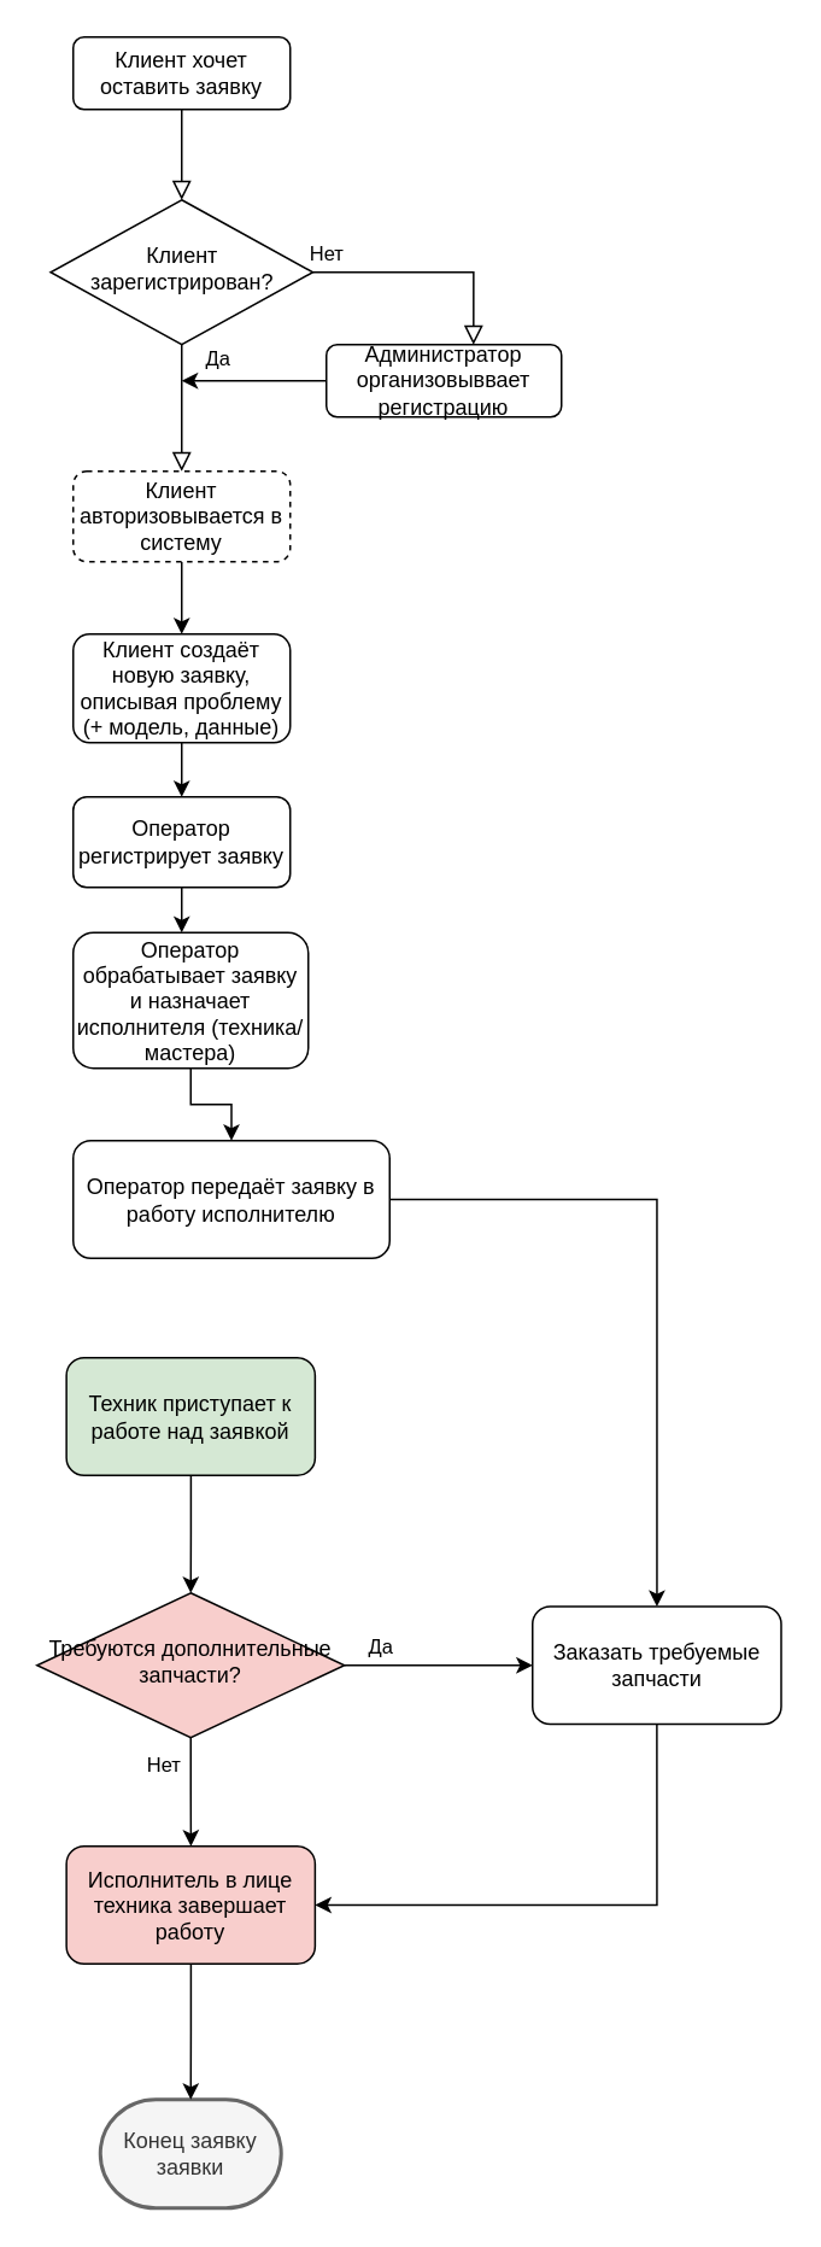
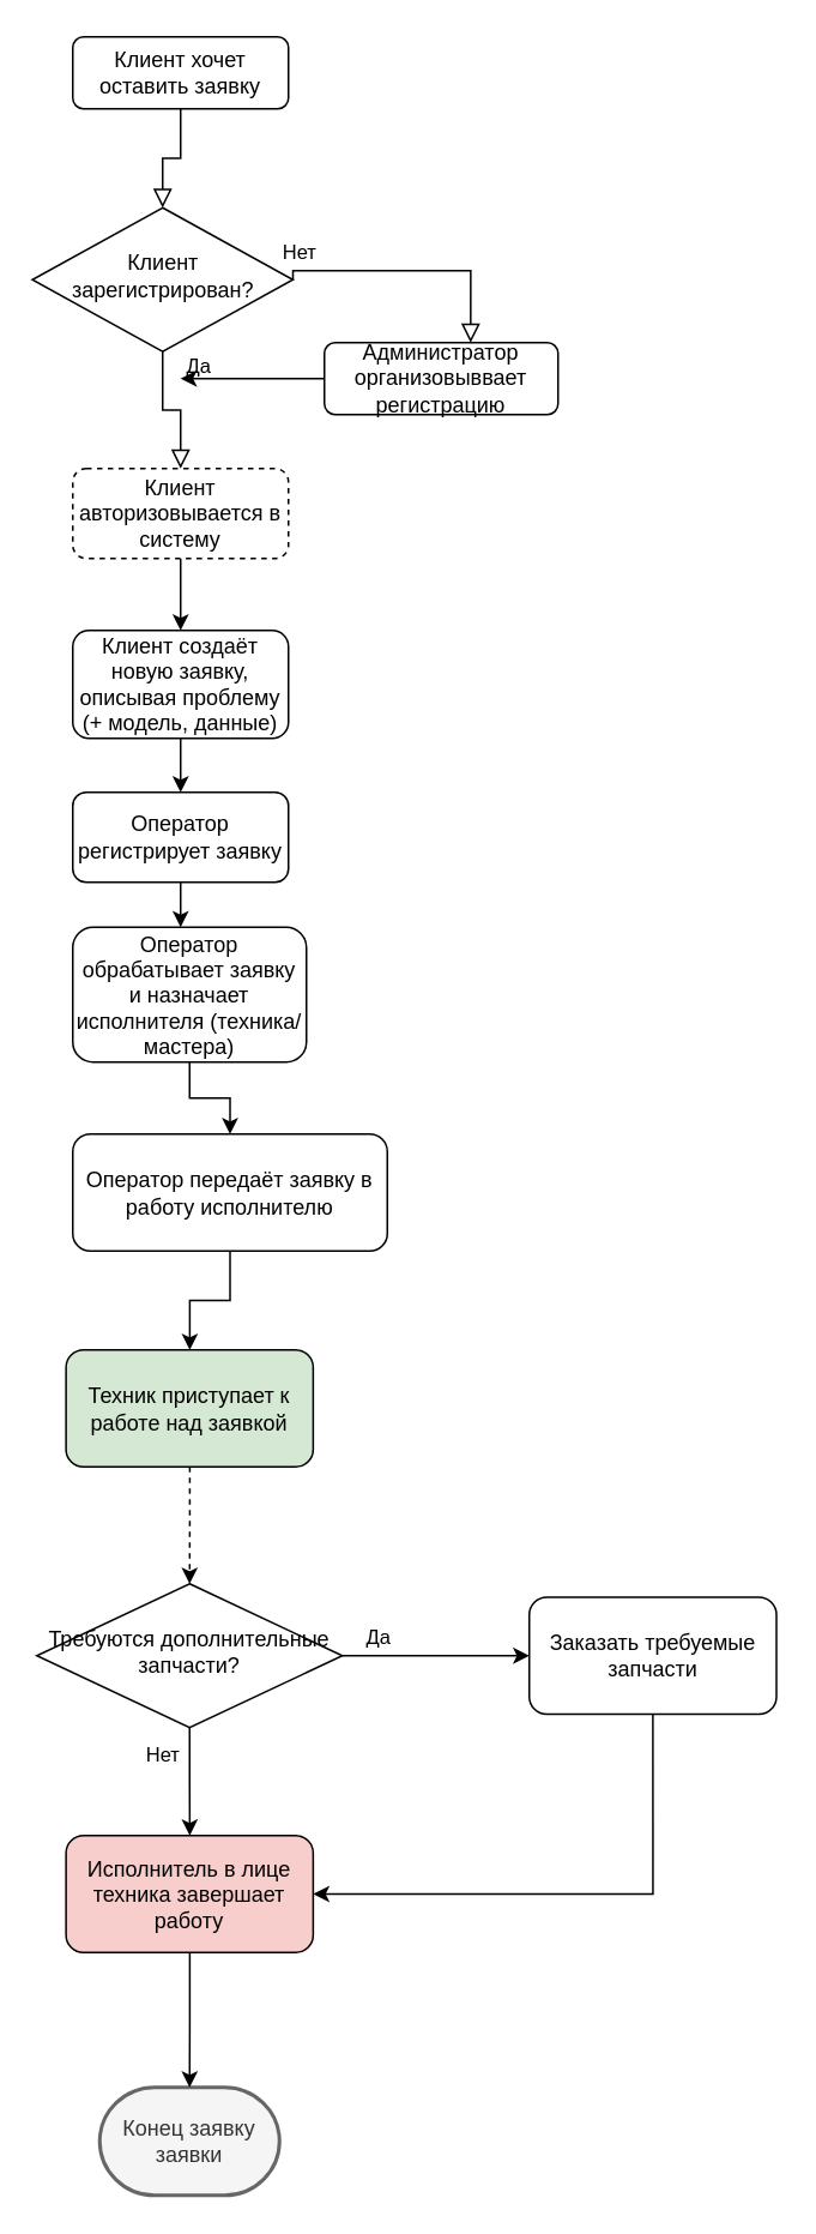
  <mxCell id="0" />
  <mxCell id="1" parent="0" />
  <mxCell id="2" value="" style="rounded=0;html=1;jettySize=auto;orthogonalLoop=1;fontSize=11;endArrow=block;endFill=0;endSize=8;strokeWidth=1;shadow=0;labelBackgroundColor=none;edgeStyle=orthogonalEdgeStyle;" parent="1" source="3" target="6" edge="1"><mxGeometry relative="1" as="geometry"><mxPoint x="100" y="110" as="targetPoint" /></mxGeometry></mxCell>
  <mxCell id="3" value="Клиент хочет оставить заявку" style="rounded=1;whiteSpace=wrap;html=1;fontSize=12;glass=0;strokeWidth=1;shadow=0;" parent="1" vertex="1"><mxGeometry x="40" y="20" width="120" height="40" as="geometry" /></mxCell>
  <mxCell id="4" value="Да" style="rounded=0;html=1;jettySize=auto;orthogonalLoop=1;fontSize=11;endArrow=block;endFill=0;endSize=8;strokeWidth=1;shadow=0;labelBackgroundColor=none;edgeStyle=orthogonalEdgeStyle;" parent="1" source="6" target="11" edge="1"><mxGeometry x="-0.778" y="20" relative="1" as="geometry"><mxPoint as="offset" /></mxGeometry></mxCell>
  <mxCell id="5" value="Нет" style="edgeStyle=orthogonalEdgeStyle;rounded=0;html=1;jettySize=auto;orthogonalLoop=1;fontSize=11;endArrow=block;endFill=0;endSize=8;strokeWidth=1;shadow=0;labelBackgroundColor=none;exitX=1;exitY=0.5;exitDx=0;exitDy=0;" parent="1" source="6" edge="1"><mxGeometry x="-0.891" y="10" relative="1" as="geometry"><mxPoint as="offset" /><Array as="points"><mxPoint x="261" y="150" /></Array><mxPoint x="190" y="160" as="sourcePoint" /><mxPoint x="261.373" y="190" as="targetPoint" /></mxGeometry></mxCell>
- <mxCell id="6" value="Клиент зарегистрирован?" style="rhombus;whiteSpace=wrap;html=1;shadow=0;fontFamily=Helvetica;fontSize=12;align=center;strokeWidth=1;spacing=6;spacingTop=-4;" parent="1" vertex="1"><mxGeometry x="27.5" y="110" width="145" height="80" as="geometry" /></mxCell>
+ <mxCell id="6" value="Клиент зарегистрирован?" style="rhombus;whiteSpace=wrap;html=1;shadow=0;fontFamily=Helvetica;fontSize=12;align=center;strokeWidth=1;spacing=6;spacingTop=-4;" parent="1" vertex="1"><mxGeometry x="17.5" y="115" width="145" height="80" as="geometry" /></mxCell>
  <mxCell id="7" style="edgeStyle=orthogonalEdgeStyle;rounded=0;orthogonalLoop=1;jettySize=auto;html=1;exitX=0;exitY=0.5;exitDx=0;exitDy=0;" parent="1" source="8" edge="1"><mxGeometry relative="1" as="geometry"><mxPoint x="100" y="210" as="targetPoint" /></mxGeometry></mxCell>
  <mxCell id="8" value="Администратор организовыввает регистрацию" style="rounded=1;whiteSpace=wrap;html=1;fontSize=12;glass=0;strokeWidth=1;shadow=0;" parent="1" vertex="1"><mxGeometry x="180" y="190" width="130" height="40" as="geometry" /></mxCell>
  <mxCell id="9" value="Конец заявку заявки" style="strokeWidth=2;html=1;shape=mxgraph.flowchart.terminator;whiteSpace=wrap;fillColor=#f5f5f5;fontColor=#333333;strokeColor=#666666;" parent="1" vertex="1"><mxGeometry x="55" y="1160" width="100" height="60" as="geometry" /></mxCell>
  <mxCell id="10" style="edgeStyle=orthogonalEdgeStyle;rounded=0;orthogonalLoop=1;jettySize=auto;html=1;exitX=0.5;exitY=1;exitDx=0;exitDy=0;" parent="1" source="11" target="13" edge="1"><mxGeometry relative="1" as="geometry" /></mxCell>
  <mxCell id="11" value="Клиент авторизовывается в систему" style="rounded=1;whiteSpace=wrap;html=1;fontSize=12;glass=0;strokeWidth=1;shadow=0;dashed=1;" parent="1" vertex="1"><mxGeometry x="40" y="260" width="120" height="50" as="geometry" /></mxCell>
  <mxCell id="12" style="edgeStyle=orthogonalEdgeStyle;rounded=0;orthogonalLoop=1;jettySize=auto;html=1;exitX=0.5;exitY=1;exitDx=0;exitDy=0;" parent="1" source="13" target="15" edge="1"><mxGeometry relative="1" as="geometry" /></mxCell>
  <mxCell id="13" value="Клиент создаёт новую заявку, описывая проблему (+ модель, данные)" style="rounded=1;whiteSpace=wrap;html=1;fontSize=12;glass=0;strokeWidth=1;shadow=0;" parent="1" vertex="1"><mxGeometry x="40" y="350" width="120" height="60" as="geometry" /></mxCell>
  <mxCell id="14" style="edgeStyle=orthogonalEdgeStyle;rounded=0;orthogonalLoop=1;jettySize=auto;html=1;exitX=0.5;exitY=1;exitDx=0;exitDy=0;" parent="1" source="15" target="17" edge="1"><mxGeometry relative="1" as="geometry"><Array as="points"><mxPoint x="100" y="500" /><mxPoint x="100" y="500" /></Array></mxGeometry></mxCell>
  <mxCell id="15" value="Оператор регистрирует заявку" style="rounded=1;whiteSpace=wrap;html=1;fontSize=12;glass=0;strokeWidth=1;shadow=0;" parent="1" vertex="1"><mxGeometry x="40" y="440" width="120" height="50" as="geometry" /></mxCell>
  <mxCell id="16" style="edgeStyle=orthogonalEdgeStyle;rounded=0;orthogonalLoop=1;jettySize=auto;html=1;" parent="1" source="17" target="19" edge="1"><mxGeometry relative="1" as="geometry" /></mxCell>
  <mxCell id="17" value="Оператор обрабатывает заявку и назначает исполнителя (техника/мастера)" style="rounded=1;whiteSpace=wrap;html=1;fontSize=12;glass=0;strokeWidth=1;shadow=0;" parent="1" vertex="1"><mxGeometry x="40" y="515" width="130" height="75" as="geometry" /></mxCell>
- <mxCell id="18" style="edgeStyle=orthogonalEdgeStyle;rounded=0;orthogonalLoop=1;jettySize=auto;html=1;" parent="1" source="19" target="26" edge="1"><mxGeometry relative="1" as="geometry" /></mxCell>
+ <mxCell id="18" style="edgeStyle=orthogonalEdgeStyle;rounded=0;orthogonalLoop=1;jettySize=auto;html=1;" parent="1" source="19" target="21" edge="1"><mxGeometry relative="1" as="geometry" /></mxCell>
  <mxCell id="19" value="Оператор передаёт заявку в работу исполнителю" style="rounded=1;whiteSpace=wrap;html=1;fontSize=12;glass=0;strokeWidth=1;shadow=0;" parent="1" vertex="1"><mxGeometry x="40" y="630" width="175" height="65" as="geometry" /></mxCell>
- <mxCell id="20" style="edgeStyle=orthogonalEdgeStyle;rounded=0;orthogonalLoop=1;jettySize=auto;html=1;" parent="1" source="21" target="24" edge="1"><mxGeometry relative="1" as="geometry" /></mxCell>
+ <mxCell id="20" style="edgeStyle=orthogonalEdgeStyle;rounded=0;orthogonalLoop=1;jettySize=auto;html=1;dashed=1;" parent="1" source="21" target="24" edge="1"><mxGeometry relative="1" as="geometry" /></mxCell>
  <mxCell id="21" value="Техник приступает к работе над заявкой" style="rounded=1;whiteSpace=wrap;html=1;fontSize=12;glass=0;strokeWidth=1;shadow=0;fillColor=#d5e8d4;" parent="1" vertex="1"><mxGeometry x="36.25" y="750" width="137.5" height="65" as="geometry" /></mxCell>
  <mxCell id="22" value="Да" style="edgeStyle=orthogonalEdgeStyle;rounded=0;orthogonalLoop=1;jettySize=auto;html=1;exitX=1;exitY=0.5;exitDx=0;exitDy=0;" parent="1" source="24" target="26" edge="1"><mxGeometry x="-0.615" y="10" relative="1" as="geometry"><mxPoint as="offset" /></mxGeometry></mxCell>
  <mxCell id="23" value="Нет" style="edgeStyle=orthogonalEdgeStyle;rounded=0;orthogonalLoop=1;jettySize=auto;html=1;exitX=0.5;exitY=1;exitDx=0;exitDy=0;" parent="1" source="24" target="28" edge="1"><mxGeometry x="-0.5" y="-15" relative="1" as="geometry"><mxPoint x="100" y="1140" as="targetPoint" /><mxPoint as="offset" /></mxGeometry></mxCell>
- <mxCell id="24" value="Требуются дополнительные&lt;div&gt;запчасти?&lt;/div&gt;" style="rhombus;whiteSpace=wrap;html=1;shadow=0;fontFamily=Helvetica;fontSize=12;align=center;strokeWidth=1;spacing=6;spacingTop=-4;fillColor=#f8cecc;" parent="1" vertex="1"><mxGeometry x="20" y="880" width="170" height="80" as="geometry" /></mxCell>
+ <mxCell id="24" value="Требуются дополнительные&lt;div&gt;запчасти?&lt;/div&gt;" style="rhombus;whiteSpace=wrap;html=1;shadow=0;fontFamily=Helvetica;fontSize=12;align=center;strokeWidth=1;spacing=6;spacingTop=-4;" parent="1" vertex="1"><mxGeometry x="20" y="880" width="170" height="80" as="geometry" /></mxCell>
  <mxCell id="25" style="edgeStyle=orthogonalEdgeStyle;rounded=0;orthogonalLoop=1;jettySize=auto;html=1;entryX=1;entryY=0.5;entryDx=0;entryDy=0;exitX=0.5;exitY=1;exitDx=0;exitDy=0;" parent="1" source="26" target="28" edge="1"><mxGeometry relative="1" as="geometry" /></mxCell>
  <mxCell id="26" value="Заказать требуемые запчасти" style="rounded=1;whiteSpace=wrap;html=1;fontSize=12;glass=0;strokeWidth=1;shadow=0;" parent="1" vertex="1"><mxGeometry x="294" y="887.5" width="137.5" height="65" as="geometry" /></mxCell>
  <mxCell id="27" style="edgeStyle=orthogonalEdgeStyle;rounded=0;orthogonalLoop=1;jettySize=auto;html=1;" parent="1" source="28" target="9" edge="1"><mxGeometry relative="1" as="geometry" /></mxCell>
  <mxCell id="28" value="Исполнитель в лице техника завершает работу" style="rounded=1;whiteSpace=wrap;html=1;fontSize=12;glass=0;strokeWidth=1;shadow=0;fillColor=#f8cecc;" parent="1" vertex="1"><mxGeometry x="36.25" y="1020" width="137.5" height="65" as="geometry" /></mxCell>
